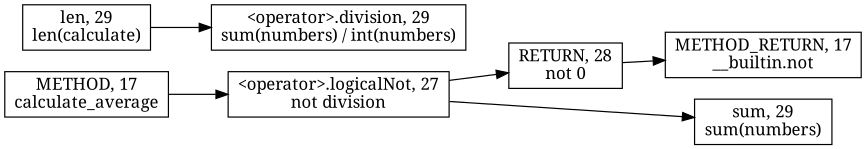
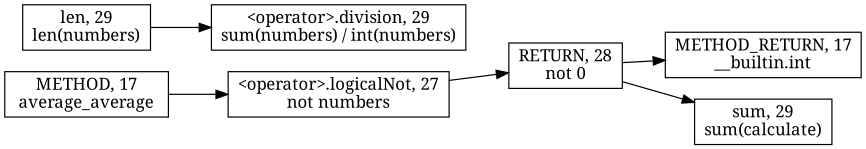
  digraph {
    fontname="Noto Serif"
    rankdir=LR
    node [fontname="Noto Serif" shape=rect]
    edge [fontname="Noto Serif"]
-   n1 [label=<METHOD_RETURN, 17<BR/>__builtin.not>]
-   n2 [label=<&lt;operator&gt;.logicalNot, 27<BR/>not division>]
+   n1 [label=<METHOD_RETURN, 17<BR/>__builtin.int>]
+   n2 [label=<&lt;operator&gt;.logicalNot, 27<BR/>not numbers>]
    n3 [label=<RETURN, 28<BR/>not 0>]
-   n4 [label=<sum, 29<BR/>sum(numbers)>]
+   n4 [label=<sum, 29<BR/>sum(calculate)>]
    n5 [label=<&lt;operator&gt;.division, 29<BR/>sum(numbers) / int(numbers)>]
-   n6 [label=<len, 29<BR/>len(calculate)>]
-   n7 [label=<METHOD, 17<BR/>calculate_average>]
+   n6 [label=<len, 29<BR/>len(numbers)>]
+   n7 [label=<METHOD, 17<BR/>average_average>]
    n2 -> n3
-   n2 -> n4
+   n3 -> n4
    n3 -> n1
    n6 -> n5
    n7 -> n2
  }
